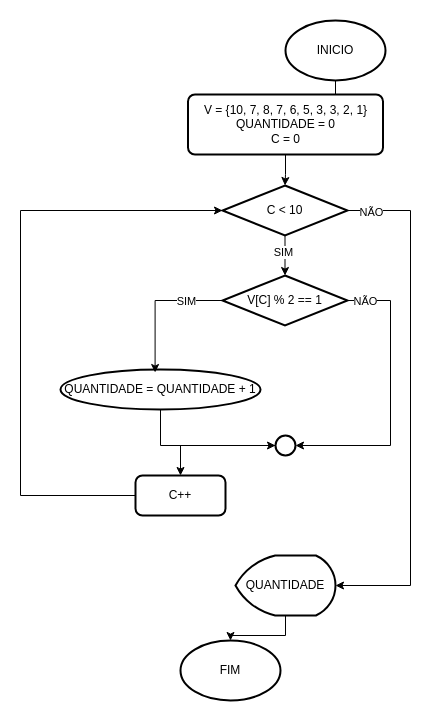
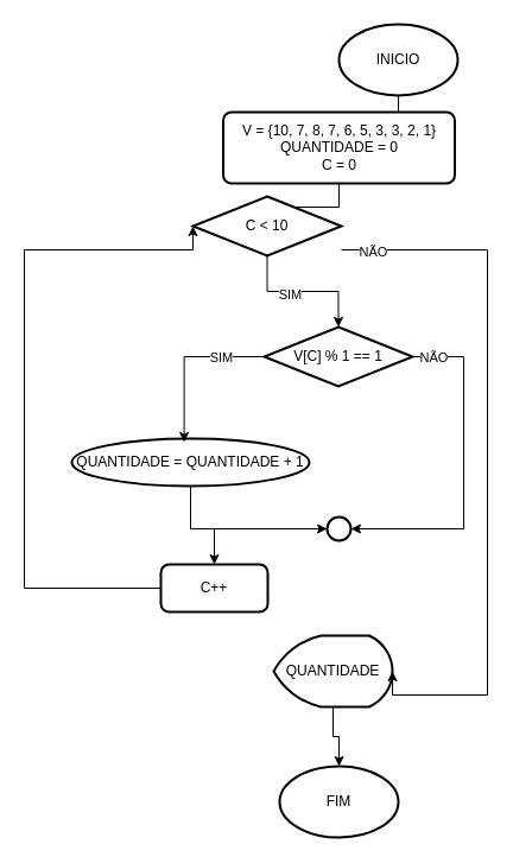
  <mxCell id="0" />
  <mxCell id="1" parent="0" />
  <mxCell id="2" style="edgeStyle=orthogonalEdgeStyle;rounded=0;orthogonalLoop=1;jettySize=auto;html=1;" parent="1" source="3" target="6" edge="1"><mxGeometry relative="1" as="geometry" /></mxCell>
  <mxCell id="3" value="INICIO" style="strokeWidth=2;html=1;shape=mxgraph.flowchart.start_1;whiteSpace=wrap;" parent="1" vertex="1"><mxGeometry x="285" y="20" width="100" height="60" as="geometry" /></mxCell>
- <mxCell id="4" value="FIM" style="strokeWidth=2;html=1;shape=mxgraph.flowchart.start_1;whiteSpace=wrap;" parent="1" vertex="1"><mxGeometry x="180" y="640" width="100" height="60" as="geometry" /></mxCell>
+ <mxCell id="4" value="FIM" style="strokeWidth=2;html=1;shape=mxgraph.flowchart.start_1;whiteSpace=wrap;" parent="1" vertex="1"><mxGeometry x="235" y="645" width="100" height="60" as="geometry" /></mxCell>
  <mxCell id="5" style="edgeStyle=orthogonalEdgeStyle;rounded=0;orthogonalLoop=1;jettySize=auto;html=1;" parent="1" source="6" target="7" edge="1"><mxGeometry relative="1" as="geometry" /></mxCell>
  <mxCell id="6" value="&lt;div&gt;&lt;span style=&quot;background-color: transparent; color: light-dark(rgb(0, 0, 0), rgb(255, 255, 255));&quot;&gt;V = {10, 7, 8, 7, 6, 5, 3, 3, 2, 1}&lt;/span&gt;&lt;/div&gt;&lt;div&gt;QUANTIDADE = 0&lt;/div&gt;&lt;div&gt;C = 0&lt;/div&gt;" style="rounded=1;whiteSpace=wrap;html=1;absoluteArcSize=1;arcSize=14;strokeWidth=2;" parent="1" vertex="1"><mxGeometry x="187.5" y="94" width="195" height="60" as="geometry" /></mxCell>
- <mxCell id="7" value="C &amp;lt; 10" style="strokeWidth=2;html=1;shape=mxgraph.flowchart.decision;whiteSpace=wrap;" parent="1" vertex="1"><mxGeometry x="222" y="185" width="125" height="50" as="geometry" /></mxCell>
- <mxCell id="8" value="V[C] % 2 == 1" style="strokeWidth=2;html=1;shape=mxgraph.flowchart.decision;whiteSpace=wrap;" parent="1" vertex="1"><mxGeometry x="222" y="275" width="125" height="50" as="geometry" /></mxCell>
+ <mxCell id="7" value="C &amp;lt; 10" style="strokeWidth=2;html=1;shape=mxgraph.flowchart.decision;whiteSpace=wrap;" parent="1" vertex="1"><mxGeometry x="162" y="165" width="125" height="50" as="geometry" /></mxCell>
+ <mxCell id="8" value="V[C] % 1 == 1" style="strokeWidth=2;html=1;shape=mxgraph.flowchart.decision;whiteSpace=wrap;" parent="1" vertex="1"><mxGeometry x="222" y="275" width="125" height="50" as="geometry" /></mxCell>
  <mxCell id="9" value="&lt;div&gt;&lt;span style=&quot;background-color: transparent; color: light-dark(rgb(0, 0, 0), rgb(255, 255, 255));&quot;&gt;QUANTIDADE =&amp;nbsp;&lt;/span&gt;&lt;span style=&quot;background-color: transparent; color: light-dark(rgb(0, 0, 0), rgb(255, 255, 255));&quot;&gt;QUANTIDADE + 1&lt;/span&gt;&lt;/div&gt;" style="ellipse;whiteSpace=wrap;html=1;absoluteArcSize=1;arcSize=14;strokeWidth=2;" parent="1" vertex="1"><mxGeometry x="60" y="369" width="200" height="40" as="geometry" /></mxCell>
  <mxCell id="10" style="edgeStyle=orthogonalEdgeStyle;rounded=0;orthogonalLoop=1;jettySize=auto;html=1;entryX=0.5;entryY=0;entryDx=0;entryDy=0;" parent="1" source="11" target="14" edge="1"><mxGeometry relative="1" as="geometry" /></mxCell>
  <mxCell id="11" value="" style="strokeWidth=2;html=1;shape=mxgraph.flowchart.start_2;whiteSpace=wrap;" parent="1" vertex="1"><mxGeometry x="275" y="435" width="20" height="20" as="geometry" /></mxCell>
  <mxCell id="12" style="edgeStyle=orthogonalEdgeStyle;rounded=0;orthogonalLoop=1;jettySize=auto;html=1;" parent="1" source="13" target="4" edge="1"><mxGeometry relative="1" as="geometry" /></mxCell>
- <mxCell id="13" value="QUANTIDADE" style="strokeWidth=2;html=1;shape=mxgraph.flowchart.display;whiteSpace=wrap;" parent="1" vertex="1"><mxGeometry x="235" y="555" width="100" height="60" as="geometry" /></mxCell>
+ <mxCell id="13" value="QUANTIDADE" style="strokeWidth=2;html=1;shape=mxgraph.flowchart.display;whiteSpace=wrap;" parent="1" vertex="1"><mxGeometry x="230" y="535" width="100" height="60" as="geometry" /></mxCell>
  <mxCell id="14" value="&lt;div&gt;C++&lt;/div&gt;" style="rounded=1;whiteSpace=wrap;html=1;absoluteArcSize=1;arcSize=14;strokeWidth=2;" parent="1" vertex="1"><mxGeometry x="135" y="475" width="90" height="40" as="geometry" /></mxCell>
  <mxCell id="15" style="edgeStyle=orthogonalEdgeStyle;rounded=0;orthogonalLoop=1;jettySize=auto;html=1;entryX=0.5;entryY=0;entryDx=0;entryDy=0;entryPerimeter=0;" parent="1" source="7" target="8" edge="1"><mxGeometry relative="1" as="geometry" /></mxCell>
  <mxCell id="16" value="SIM" style="edgeLabel;html=1;align=center;verticalAlign=middle;resizable=0;points=[];" vertex="1" connectable="0" parent="15"><mxGeometry x="-0.183" y="-2" relative="1" as="geometry"><mxPoint as="offset" /></mxGeometry></mxCell>
  <mxCell id="17" style="edgeStyle=orthogonalEdgeStyle;rounded=0;orthogonalLoop=1;jettySize=auto;html=1;entryX=0.473;entryY=0.075;entryDx=0;entryDy=0;entryPerimeter=0;" parent="1" source="8" target="9" edge="1"><mxGeometry relative="1" as="geometry"><Array as="points"><mxPoint x="154" y="300" /></Array></mxGeometry></mxCell>
  <mxCell id="18" value="SIM" style="edgeLabel;html=1;align=center;verticalAlign=middle;resizable=0;points=[];" vertex="1" connectable="0" parent="17"><mxGeometry x="-0.466" relative="1" as="geometry"><mxPoint as="offset" /></mxGeometry></mxCell>
  <mxCell id="19" style="edgeStyle=orthogonalEdgeStyle;rounded=0;orthogonalLoop=1;jettySize=auto;html=1;entryX=0;entryY=0.5;entryDx=0;entryDy=0;entryPerimeter=0;" parent="1" source="9" target="11" edge="1"><mxGeometry relative="1" as="geometry"><Array as="points"><mxPoint x="160" y="445" /></Array></mxGeometry></mxCell>
  <mxCell id="20" style="edgeStyle=orthogonalEdgeStyle;rounded=0;orthogonalLoop=1;jettySize=auto;html=1;entryX=1;entryY=0.5;entryDx=0;entryDy=0;entryPerimeter=0;" parent="1" source="8" target="11" edge="1"><mxGeometry relative="1" as="geometry"><Array as="points"><mxPoint x="390" y="300" /><mxPoint x="390" y="445" /></Array></mxGeometry></mxCell>
  <mxCell id="21" value="NÃO" style="edgeLabel;html=1;align=center;verticalAlign=middle;resizable=0;points=[];" vertex="1" connectable="0" parent="20"><mxGeometry x="-0.95" y="2" relative="1" as="geometry"><mxPoint x="10" y="2" as="offset" /></mxGeometry></mxCell>
  <mxCell id="22" style="edgeStyle=orthogonalEdgeStyle;rounded=0;orthogonalLoop=1;jettySize=auto;html=1;entryX=0;entryY=0.5;entryDx=0;entryDy=0;entryPerimeter=0;" parent="1" source="14" target="7" edge="1"><mxGeometry relative="1" as="geometry"><Array as="points"><mxPoint x="20" y="495" /><mxPoint x="20" y="210" /></Array></mxGeometry></mxCell>
  <mxCell id="23" style="edgeStyle=orthogonalEdgeStyle;rounded=0;orthogonalLoop=1;jettySize=auto;html=1;entryX=1;entryY=0.5;entryDx=0;entryDy=0;entryPerimeter=0;" parent="1" source="7" target="13" edge="1"><mxGeometry relative="1" as="geometry"><Array as="points"><mxPoint x="410" y="210" /><mxPoint x="410" y="585" /></Array></mxGeometry></mxCell>
  <mxCell id="24" value="NÃO" style="edgeLabel;html=1;align=center;verticalAlign=middle;resizable=0;points=[];" vertex="1" connectable="0" parent="23"><mxGeometry x="-0.912" y="-1" relative="1" as="geometry"><mxPoint as="offset" /></mxGeometry></mxCell>
